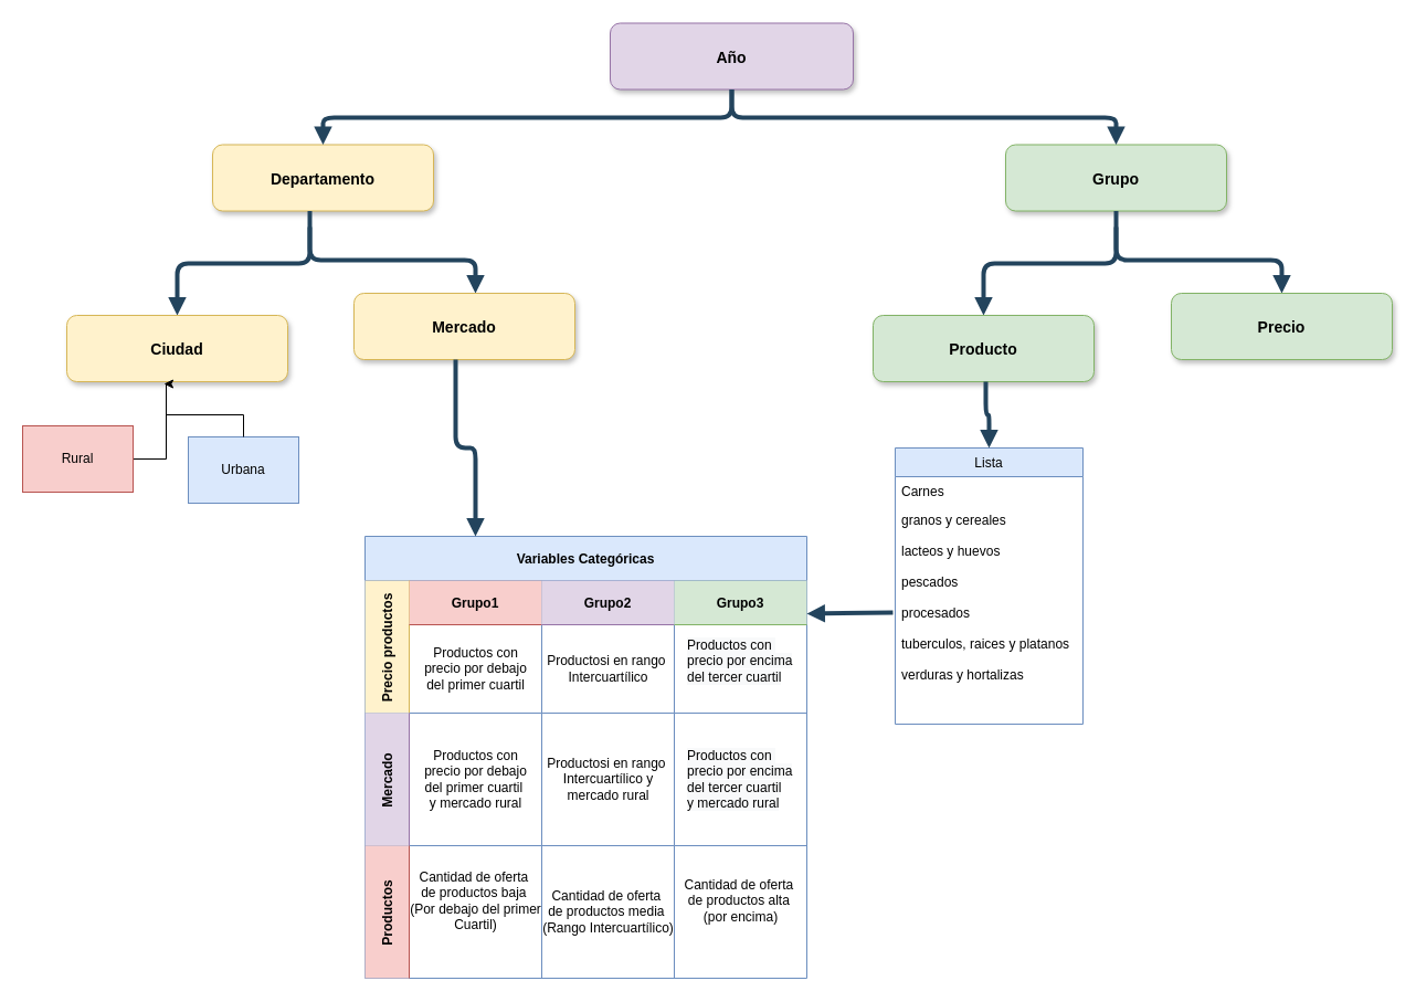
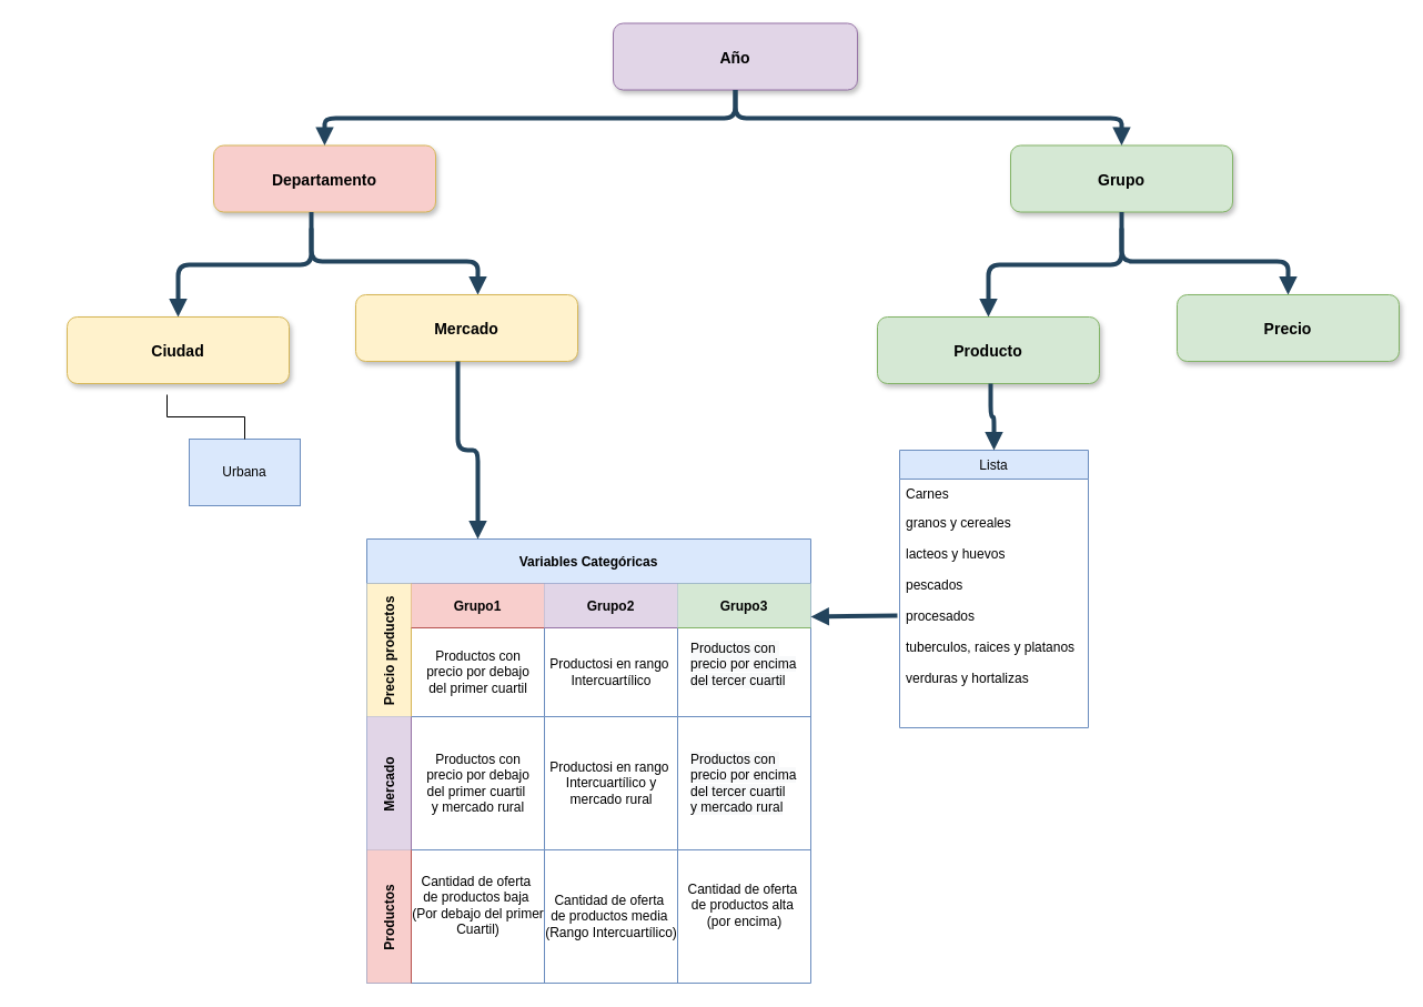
  <mxCell id="0" />
  <mxCell id="1" parent="0" />
  <mxCell id="2" value="Año" style="rounded=1;fillColor=#e1d5e7;strokeColor=#9673a6;shadow=1;fontStyle=1;fontSize=14;" parent="1" vertex="1"><mxGeometry x="552" y="20.5" width="220" height="60" as="geometry" /></mxCell>
- <mxCell id="3" value="Departamento" style="rounded=1;fillColor=#fff2cc;strokeColor=#d6b656;shadow=1;fontStyle=1;fontSize=14;" parent="1" vertex="1"><mxGeometry x="192" y="130.5" width="200" height="60" as="geometry" /></mxCell>
+ <mxCell id="3" value="Departamento" style="rounded=1;fillColor=#f8cecc;strokeColor=#d6b656;shadow=1;fontStyle=1;fontSize=14;" parent="1" vertex="1"><mxGeometry x="192" y="130.5" width="200" height="60" as="geometry" /></mxCell>
  <mxCell id="4" value="Grupo" style="rounded=1;fillColor=#d5e8d4;strokeColor=#82b366;shadow=1;fontStyle=1;fontSize=14;" parent="1" vertex="1"><mxGeometry x="910" y="130.5" width="200" height="60" as="geometry" /></mxCell>
  <mxCell id="5" value="" style="edgeStyle=elbowEdgeStyle;elbow=vertical;strokeWidth=4;endArrow=block;endFill=1;fontStyle=1;strokeColor=#23445D;" parent="1" source="2" target="3" edge="1"><mxGeometry x="22" y="165.5" width="100" height="100" as="geometry"><mxPoint x="-88" y="-59.5" as="sourcePoint" /><mxPoint x="12" y="-159.5" as="targetPoint" /></mxGeometry></mxCell>
  <mxCell id="6" value="" style="edgeStyle=elbowEdgeStyle;elbow=vertical;strokeWidth=4;endArrow=block;endFill=1;fontStyle=1;strokeColor=#23445D;" parent="1" source="2" target="4" edge="1"><mxGeometry x="22" y="165.5" width="100" height="100" as="geometry"><mxPoint x="-88" y="-59.5" as="sourcePoint" /><mxPoint x="12" y="-159.5" as="targetPoint" /></mxGeometry></mxCell>
  <mxCell id="7" value="" style="edgeStyle=elbowEdgeStyle;elbow=vertical;strokeWidth=4;endArrow=block;endFill=1;fontStyle=1;strokeColor=#23445D;" parent="1" edge="1"><mxGeometry x="-360" y="275.5" width="100" height="100" as="geometry"><mxPoint x="280" y="190.5" as="sourcePoint" /><mxPoint x="160" y="285" as="targetPoint" /></mxGeometry></mxCell>
  <mxCell id="8" value="" style="edgeStyle=elbowEdgeStyle;elbow=vertical;strokeWidth=4;endArrow=block;endFill=1;fontStyle=1;strokeColor=#23445D;" parent="1" edge="1"><mxGeometry x="-360" y="290" width="100" height="100" as="geometry"><mxPoint x="280" y="205" as="sourcePoint" /><mxPoint x="430" y="265" as="targetPoint" /></mxGeometry></mxCell>
  <mxCell id="9" value="Mercado" style="rounded=1;fillColor=#fff2cc;strokeColor=#d6b656;shadow=1;fontStyle=1;fontSize=14;" parent="1" vertex="1"><mxGeometry x="320" y="265" width="200" height="60" as="geometry" /></mxCell>
  <mxCell id="10" value="Ciudad" style="rounded=1;fillColor=#fff2cc;strokeColor=#d6b656;shadow=1;fontStyle=1;fontSize=14;" parent="1" vertex="1"><mxGeometry x="60" y="285" width="200" height="60" as="geometry" /></mxCell>
  <mxCell id="11" value="" style="edgeStyle=elbowEdgeStyle;elbow=vertical;strokeWidth=4;endArrow=block;endFill=1;fontStyle=1;strokeColor=#23445D;" parent="1" edge="1"><mxGeometry x="370" y="290" width="100" height="100" as="geometry"><mxPoint x="1010" y="205" as="sourcePoint" /><mxPoint x="1160" y="265" as="targetPoint" /></mxGeometry></mxCell>
  <mxCell id="12" value="" style="edgeStyle=elbowEdgeStyle;elbow=vertical;strokeWidth=4;endArrow=block;endFill=1;fontStyle=1;strokeColor=#23445D;" parent="1" edge="1"><mxGeometry x="370" y="275.5" width="100" height="100" as="geometry"><mxPoint x="1010" y="190.5" as="sourcePoint" /><mxPoint x="890" y="285" as="targetPoint" /></mxGeometry></mxCell>
  <mxCell id="13" value="Producto" style="rounded=1;fillColor=#d5e8d4;strokeColor=#82b366;shadow=1;fontStyle=1;fontSize=14;" parent="1" vertex="1"><mxGeometry x="790" y="285" width="200" height="60" as="geometry" /></mxCell>
  <mxCell id="14" value="Urbana" style="whiteSpace=wrap;html=1;align=center;verticalAlign=middle;treeFolding=1;treeMoving=1;newEdgeStyle={&quot;edgeStyle&quot;:&quot;elbowEdgeStyle&quot;,&quot;startArrow&quot;:&quot;none&quot;,&quot;endArrow&quot;:&quot;none&quot;};fillColor=#dae8fc;strokeColor=#6c8ebf;" parent="1" vertex="1"><mxGeometry x="170" y="395" width="100" height="60" as="geometry" /></mxCell>
  <mxCell id="15" value="" style="edgeStyle=elbowEdgeStyle;elbow=vertical;startArrow=none;endArrow=none;rounded=0;" parent="1" target="14" edge="1"><mxGeometry relative="1" as="geometry"><mxPoint x="150" y="355" as="sourcePoint" /></mxGeometry></mxCell>
- <mxCell id="16" style="edgeStyle=orthogonalEdgeStyle;rounded=0;orthogonalLoop=1;jettySize=auto;html=1;entryX=0.44;entryY=1.033;entryDx=0;entryDy=0;entryPerimeter=0;" parent="1" source="17" target="10" edge="1"><mxGeometry relative="1" as="geometry"><mxPoint x="150" y="355" as="targetPoint" /><Array as="points"><mxPoint x="150" y="415" /><mxPoint x="150" y="347" /></Array></mxGeometry></mxCell>
- <mxCell id="17" value="Rural" style="whiteSpace=wrap;html=1;align=center;verticalAlign=middle;treeFolding=1;treeMoving=1;newEdgeStyle={&quot;edgeStyle&quot;:&quot;elbowEdgeStyle&quot;,&quot;startArrow&quot;:&quot;none&quot;,&quot;endArrow&quot;:&quot;none&quot;};fillColor=#f8cecc;strokeColor=#b85450;" parent="1" vertex="1"><mxGeometry x="20" y="385" width="100" height="60" as="geometry" /></mxCell>
  <mxCell id="18" value="Precio" style="rounded=1;fillColor=#d5e8d4;strokeColor=#82b366;shadow=1;fontStyle=1;fontSize=14;" parent="1" vertex="1"><mxGeometry x="1060" y="265" width="200" height="60" as="geometry" /></mxCell>
  <mxCell id="19" value="Variables Categóricas" style="shape=table;childLayout=tableLayout;startSize=40;collapsible=0;recursiveResize=0;expand=0;fontStyle=1;fillColor=#dae8fc;strokeColor=#6c8ebf;" parent="1" vertex="1"><mxGeometry x="330" y="485" width="400" height="400" as="geometry" /></mxCell>
  <mxCell id="20" value="Precio productos" style="shape=tableRow;horizontal=0;startSize=40;swimlaneHead=0;swimlaneBody=0;top=0;left=0;bottom=0;right=0;dropTarget=0;fillColor=#fff2cc;collapsible=0;recursiveResize=0;expand=0;fontStyle=1;strokeColor=#d6b656;" parent="19" vertex="1"><mxGeometry y="40" width="400" height="120" as="geometry" /></mxCell>
  <mxCell id="21" value="Grupo1" style="swimlane;swimlaneHead=0;swimlaneBody=0;fontStyle=0;connectable=0;fillColor=#f8cecc;startSize=40;collapsible=0;recursiveResize=0;expand=0;fontStyle=1;strokeColor=#b85450;" parent="20" vertex="1"><mxGeometry x="40" width="120" height="120" as="geometry"><mxRectangle width="120" height="120" as="alternateBounds" /></mxGeometry></mxCell>
  <mxCell id="22" value="Productos con &lt;br&gt;precio por debajo&lt;br&gt;del primer cuartil" style="text;html=1;align=center;verticalAlign=middle;resizable=0;points=[];autosize=1;strokeColor=none;fillColor=none;" parent="21" vertex="1"><mxGeometry y="50" width="120" height="60" as="geometry" /></mxCell>
  <mxCell id="23" value="Grupo2" style="swimlane;swimlaneHead=0;swimlaneBody=0;fontStyle=0;connectable=0;fillColor=#e1d5e7;startSize=40;collapsible=0;recursiveResize=0;expand=0;fontStyle=1;strokeColor=#9673a6;" parent="20" vertex="1"><mxGeometry x="160" width="120" height="120" as="geometry"><mxRectangle width="120" height="120" as="alternateBounds" /></mxGeometry></mxCell>
  <mxCell id="24" value="Productosi en rango&amp;nbsp;&lt;br&gt;Intercuartílico" style="text;html=1;align=center;verticalAlign=middle;resizable=0;points=[];autosize=1;strokeColor=none;fillColor=none;" vertex="1" parent="23"><mxGeometry x="-5" y="60" width="130" height="40" as="geometry" /></mxCell>
  <mxCell id="25" value="Grupo3" style="swimlane;swimlaneHead=0;swimlaneBody=0;fontStyle=0;connectable=0;fillColor=#d5e8d4;startSize=40;collapsible=0;recursiveResize=0;expand=0;fontStyle=1;strokeColor=#82b366;" parent="20" vertex="1"><mxGeometry x="280" width="120" height="120" as="geometry"><mxRectangle width="120" height="120" as="alternateBounds" /></mxGeometry></mxCell>
  <mxCell id="26" value="&lt;span style=&quot;caret-color: rgb(0, 0, 0); color: rgb(0, 0, 0); font-family: Helvetica; font-size: 12px; font-style: normal; font-variant-caps: normal; font-weight: 400; letter-spacing: normal; text-align: center; text-indent: 0px; text-transform: none; word-spacing: 0px; -webkit-text-stroke-width: 0px; background-color: rgb(248, 249, 250); text-decoration: none; float: none; display: inline !important;&quot;&gt;Productos con&lt;span class=&quot;Apple-converted-space&quot;&gt;&amp;nbsp;&lt;/span&gt;&lt;/span&gt;&lt;br style=&quot;caret-color: rgb(0, 0, 0); color: rgb(0, 0, 0); font-family: Helvetica; font-size: 12px; font-style: normal; font-variant-caps: normal; font-weight: 400; letter-spacing: normal; text-align: center; text-indent: 0px; text-transform: none; word-spacing: 0px; -webkit-text-stroke-width: 0px; text-decoration: none;&quot;&gt;&lt;span style=&quot;caret-color: rgb(0, 0, 0); color: rgb(0, 0, 0); font-family: Helvetica; font-size: 12px; font-style: normal; font-variant-caps: normal; font-weight: 400; letter-spacing: normal; text-align: center; text-indent: 0px; text-transform: none; word-spacing: 0px; -webkit-text-stroke-width: 0px; background-color: rgb(248, 249, 250); text-decoration: none; float: none; display: inline !important;&quot;&gt;precio por encima&lt;/span&gt;&lt;br style=&quot;caret-color: rgb(0, 0, 0); color: rgb(0, 0, 0); font-family: Helvetica; font-size: 12px; font-style: normal; font-variant-caps: normal; font-weight: 400; letter-spacing: normal; text-align: center; text-indent: 0px; text-transform: none; word-spacing: 0px; -webkit-text-stroke-width: 0px; text-decoration: none;&quot;&gt;&lt;span style=&quot;caret-color: rgb(0, 0, 0); color: rgb(0, 0, 0); font-family: Helvetica; font-size: 12px; font-style: normal; font-variant-caps: normal; font-weight: 400; letter-spacing: normal; text-align: center; text-indent: 0px; text-transform: none; word-spacing: 0px; -webkit-text-stroke-width: 0px; background-color: rgb(248, 249, 250); text-decoration: none; float: none; display: inline !important;&quot;&gt;del tercer cuartil&lt;/span&gt;" style="text;whiteSpace=wrap;html=1;" vertex="1" parent="25"><mxGeometry x="10" y="45" width="130" height="70" as="geometry" /></mxCell>
  <mxCell id="27" value="Mercado" style="shape=tableRow;horizontal=0;startSize=40;swimlaneHead=0;swimlaneBody=0;top=0;left=0;bottom=0;right=0;dropTarget=0;fillColor=#e1d5e7;collapsible=0;recursiveResize=0;expand=0;fontStyle=1;strokeColor=#9673a6;" parent="19" vertex="1"><mxGeometry y="160" width="400" height="120" as="geometry" /></mxCell>
  <mxCell id="28" value="" style="swimlane;swimlaneHead=0;swimlaneBody=0;fontStyle=0;connectable=0;fillColor=none;startSize=0;collapsible=0;recursiveResize=0;expand=0;fontStyle=1;" parent="27" vertex="1"><mxGeometry x="40" width="120" height="120" as="geometry"><mxRectangle width="120" height="120" as="alternateBounds" /></mxGeometry></mxCell>
  <mxCell id="29" value="Productos con &lt;br&gt;precio por debajo&lt;br&gt;del primer cuartil&amp;nbsp;&lt;br&gt;y mercado rural" style="text;html=1;align=center;verticalAlign=middle;resizable=0;points=[];autosize=1;strokeColor=none;fillColor=none;" vertex="1" parent="28"><mxGeometry y="25" width="120" height="70" as="geometry" /></mxCell>
  <mxCell id="30" value="" style="swimlane;swimlaneHead=0;swimlaneBody=0;fontStyle=0;connectable=0;fillColor=none;startSize=0;collapsible=0;recursiveResize=0;expand=0;fontStyle=1;" parent="27" vertex="1"><mxGeometry x="160" width="120" height="120" as="geometry"><mxRectangle width="120" height="120" as="alternateBounds" /></mxGeometry></mxCell>
  <mxCell id="31" value="Productosi en rango&amp;nbsp;&lt;br&gt;Intercuartílico y&lt;br&gt;mercado rural" style="text;html=1;align=center;verticalAlign=middle;resizable=0;points=[];autosize=1;strokeColor=none;fillColor=none;" vertex="1" parent="30"><mxGeometry x="-5" y="30" width="130" height="60" as="geometry" /></mxCell>
  <mxCell id="32" value="" style="swimlane;swimlaneHead=0;swimlaneBody=0;fontStyle=0;connectable=0;fillColor=none;startSize=0;collapsible=0;recursiveResize=0;expand=0;fontStyle=1;" parent="27" vertex="1"><mxGeometry x="280" width="120" height="120" as="geometry"><mxRectangle width="120" height="120" as="alternateBounds" /></mxGeometry></mxCell>
  <mxCell id="33" value="&lt;span style=&quot;caret-color: rgb(0, 0, 0); color: rgb(0, 0, 0); font-family: Helvetica; font-size: 12px; font-style: normal; font-variant-caps: normal; font-weight: 400; letter-spacing: normal; text-align: center; text-indent: 0px; text-transform: none; word-spacing: 0px; -webkit-text-stroke-width: 0px; background-color: rgb(248, 249, 250); text-decoration: none; float: none; display: inline !important;&quot;&gt;Productos con&lt;span class=&quot;Apple-converted-space&quot;&gt;&amp;nbsp;&lt;/span&gt;&lt;/span&gt;&lt;br style=&quot;caret-color: rgb(0, 0, 0); color: rgb(0, 0, 0); font-family: Helvetica; font-size: 12px; font-style: normal; font-variant-caps: normal; font-weight: 400; letter-spacing: normal; text-align: center; text-indent: 0px; text-transform: none; word-spacing: 0px; -webkit-text-stroke-width: 0px; text-decoration: none;&quot;&gt;&lt;span style=&quot;caret-color: rgb(0, 0, 0); color: rgb(0, 0, 0); font-family: Helvetica; font-size: 12px; font-style: normal; font-variant-caps: normal; font-weight: 400; letter-spacing: normal; text-align: center; text-indent: 0px; text-transform: none; word-spacing: 0px; -webkit-text-stroke-width: 0px; background-color: rgb(248, 249, 250); text-decoration: none; float: none; display: inline !important;&quot;&gt;precio por encima&lt;/span&gt;&lt;br style=&quot;caret-color: rgb(0, 0, 0); color: rgb(0, 0, 0); font-family: Helvetica; font-size: 12px; font-style: normal; font-variant-caps: normal; font-weight: 400; letter-spacing: normal; text-align: center; text-indent: 0px; text-transform: none; word-spacing: 0px; -webkit-text-stroke-width: 0px; text-decoration: none;&quot;&gt;&lt;span style=&quot;caret-color: rgb(0, 0, 0); color: rgb(0, 0, 0); font-family: Helvetica; font-size: 12px; font-style: normal; font-variant-caps: normal; font-weight: 400; letter-spacing: normal; text-align: center; text-indent: 0px; text-transform: none; word-spacing: 0px; -webkit-text-stroke-width: 0px; background-color: rgb(248, 249, 250); text-decoration: none; float: none; display: inline !important;&quot;&gt;del tercer cuartil&lt;br&gt;y mercado rural&lt;br&gt;&lt;/span&gt;" style="text;whiteSpace=wrap;html=1;" vertex="1" parent="32"><mxGeometry x="10" y="25" width="130" height="70" as="geometry" /></mxCell>
  <mxCell id="34" value="Productos" style="shape=tableRow;horizontal=0;startSize=40;swimlaneHead=0;swimlaneBody=0;top=0;left=0;bottom=0;right=0;dropTarget=0;fillColor=#f8cecc;collapsible=0;recursiveResize=0;expand=0;fontStyle=1;strokeColor=#b85450;" parent="19" vertex="1"><mxGeometry y="280" width="400" height="120" as="geometry" /></mxCell>
  <mxCell id="35" value="" style="swimlane;swimlaneHead=0;swimlaneBody=0;fontStyle=0;connectable=0;fillColor=none;startSize=0;collapsible=0;recursiveResize=0;expand=0;fontStyle=1;" parent="34" vertex="1"><mxGeometry x="40" width="120" height="120" as="geometry"><mxRectangle width="120" height="120" as="alternateBounds" /></mxGeometry></mxCell>
  <mxCell id="36" value="" style="swimlane;swimlaneHead=0;swimlaneBody=0;fontStyle=0;connectable=0;fillColor=none;startSize=0;collapsible=0;recursiveResize=0;expand=0;fontStyle=1;" vertex="1" parent="35"><mxGeometry y="-10" width="120" height="120" as="geometry"><mxRectangle width="120" height="120" as="alternateBounds" /></mxGeometry></mxCell>
  <mxCell id="37" value="Cantidad de oferta&amp;nbsp;&lt;br&gt;de productos baja&amp;nbsp;&lt;br&gt;(Por debajo del primer&lt;br&gt;Cuartil)" style="text;html=1;align=center;verticalAlign=middle;resizable=0;points=[];autosize=1;strokeColor=none;fillColor=none;" vertex="1" parent="36"><mxGeometry x="-10" y="25" width="140" height="70" as="geometry" /></mxCell>
  <mxCell id="38" value="" style="swimlane;swimlaneHead=0;swimlaneBody=0;fontStyle=0;connectable=0;fillColor=none;startSize=0;collapsible=0;recursiveResize=0;expand=0;fontStyle=1;" parent="34" vertex="1"><mxGeometry x="160" width="120" height="120" as="geometry"><mxRectangle width="120" height="120" as="alternateBounds" /></mxGeometry></mxCell>
  <mxCell id="39" value="Cantidad de oferta&amp;nbsp;&lt;br&gt;de productos media&amp;nbsp;&lt;br&gt;(Rango Intercuartílico)" style="text;html=1;align=center;verticalAlign=middle;resizable=0;points=[];autosize=1;strokeColor=none;fillColor=none;" vertex="1" parent="38"><mxGeometry x="-10" y="30" width="140" height="60" as="geometry" /></mxCell>
  <mxCell id="40" value="" style="swimlane;swimlaneHead=0;swimlaneBody=0;fontStyle=0;connectable=0;fillColor=none;startSize=0;collapsible=0;recursiveResize=0;expand=0;fontStyle=1;" parent="34" vertex="1"><mxGeometry x="280" width="120" height="120" as="geometry"><mxRectangle width="120" height="120" as="alternateBounds" /></mxGeometry></mxCell>
  <mxCell id="41" value="Cantidad de oferta&amp;nbsp;&lt;br&gt;de productos alta&amp;nbsp;&lt;br&gt;(por encima)" style="text;html=1;align=center;verticalAlign=middle;resizable=0;points=[];autosize=1;strokeColor=none;fillColor=none;" vertex="1" parent="40"><mxGeometry x="-5" y="20" width="130" height="60" as="geometry" /></mxCell>
  <mxCell id="42" value="Lista" style="swimlane;fontStyle=0;childLayout=stackLayout;horizontal=1;startSize=26;fillColor=#dae8fc;horizontalStack=0;resizeParent=1;resizeParentMax=0;resizeLast=0;collapsible=1;marginBottom=0;strokeColor=#6c8ebf;" parent="1" vertex="1"><mxGeometry x="810" y="405" width="170" height="250" as="geometry" /></mxCell>
  <mxCell id="43" value="Carnes" style="text;strokeColor=none;fillColor=none;align=left;verticalAlign=top;spacingLeft=4;spacingRight=4;overflow=hidden;rotatable=0;points=[[0,0.5],[1,0.5]];portConstraint=eastwest;" parent="42" vertex="1"><mxGeometry y="26" width="170" height="26" as="geometry" /></mxCell>
  <mxCell id="44" value="granos y cereales&#10;&#10;" style="text;strokeColor=none;fillColor=none;align=left;verticalAlign=top;spacingLeft=4;spacingRight=4;overflow=hidden;rotatable=0;points=[[0,0.5],[1,0.5]];portConstraint=eastwest;" parent="42" vertex="1"><mxGeometry y="52" width="170" height="28" as="geometry" /></mxCell>
  <mxCell id="45" value="lacteos y huevos&#10;&#10;pescados&#10;&#10;procesados &#10;&#10;tuberculos, raices y platanos &#10;&#10;verduras y hortalizas&#10;" style="text;strokeColor=none;fillColor=none;align=left;verticalAlign=top;spacingLeft=4;spacingRight=4;overflow=hidden;rotatable=0;points=[[0,0.5],[1,0.5]];portConstraint=eastwest;" parent="42" vertex="1"><mxGeometry y="80" width="170" height="170" as="geometry" /></mxCell>
  <mxCell id="46" value="" style="edgeStyle=elbowEdgeStyle;elbow=vertical;strokeWidth=4;endArrow=block;endFill=1;fontStyle=1;strokeColor=#23445D;entryX=0.5;entryY=0;entryDx=0;entryDy=0;" parent="1" target="42" edge="1"><mxGeometry x="252" y="430" width="100" height="100" as="geometry"><mxPoint x="892" y="345" as="sourcePoint" /><mxPoint x="772" y="439.5" as="targetPoint" /></mxGeometry></mxCell>
  <mxCell id="47" value="" style="edgeStyle=elbowEdgeStyle;elbow=vertical;strokeWidth=4;endArrow=block;endFill=1;fontStyle=1;strokeColor=#23445D;exitX=-0.012;exitY=0.406;exitDx=0;exitDy=0;exitPerimeter=0;" edge="1" parent="1" source="45"><mxGeometry x="262" y="440" width="100" height="100" as="geometry"><mxPoint x="902" y="355" as="sourcePoint" /><mxPoint x="730" y="555" as="targetPoint" /></mxGeometry></mxCell>
  <mxCell id="48" value="" style="edgeStyle=elbowEdgeStyle;elbow=vertical;strokeWidth=4;endArrow=block;endFill=1;fontStyle=1;strokeColor=#23445D;entryX=0.25;entryY=0;entryDx=0;entryDy=0;" edge="1" parent="1" target="19"><mxGeometry x="-228" y="410" width="100" height="100" as="geometry"><mxPoint x="412" y="325" as="sourcePoint" /><mxPoint x="562" y="385" as="targetPoint" /></mxGeometry></mxCell>
